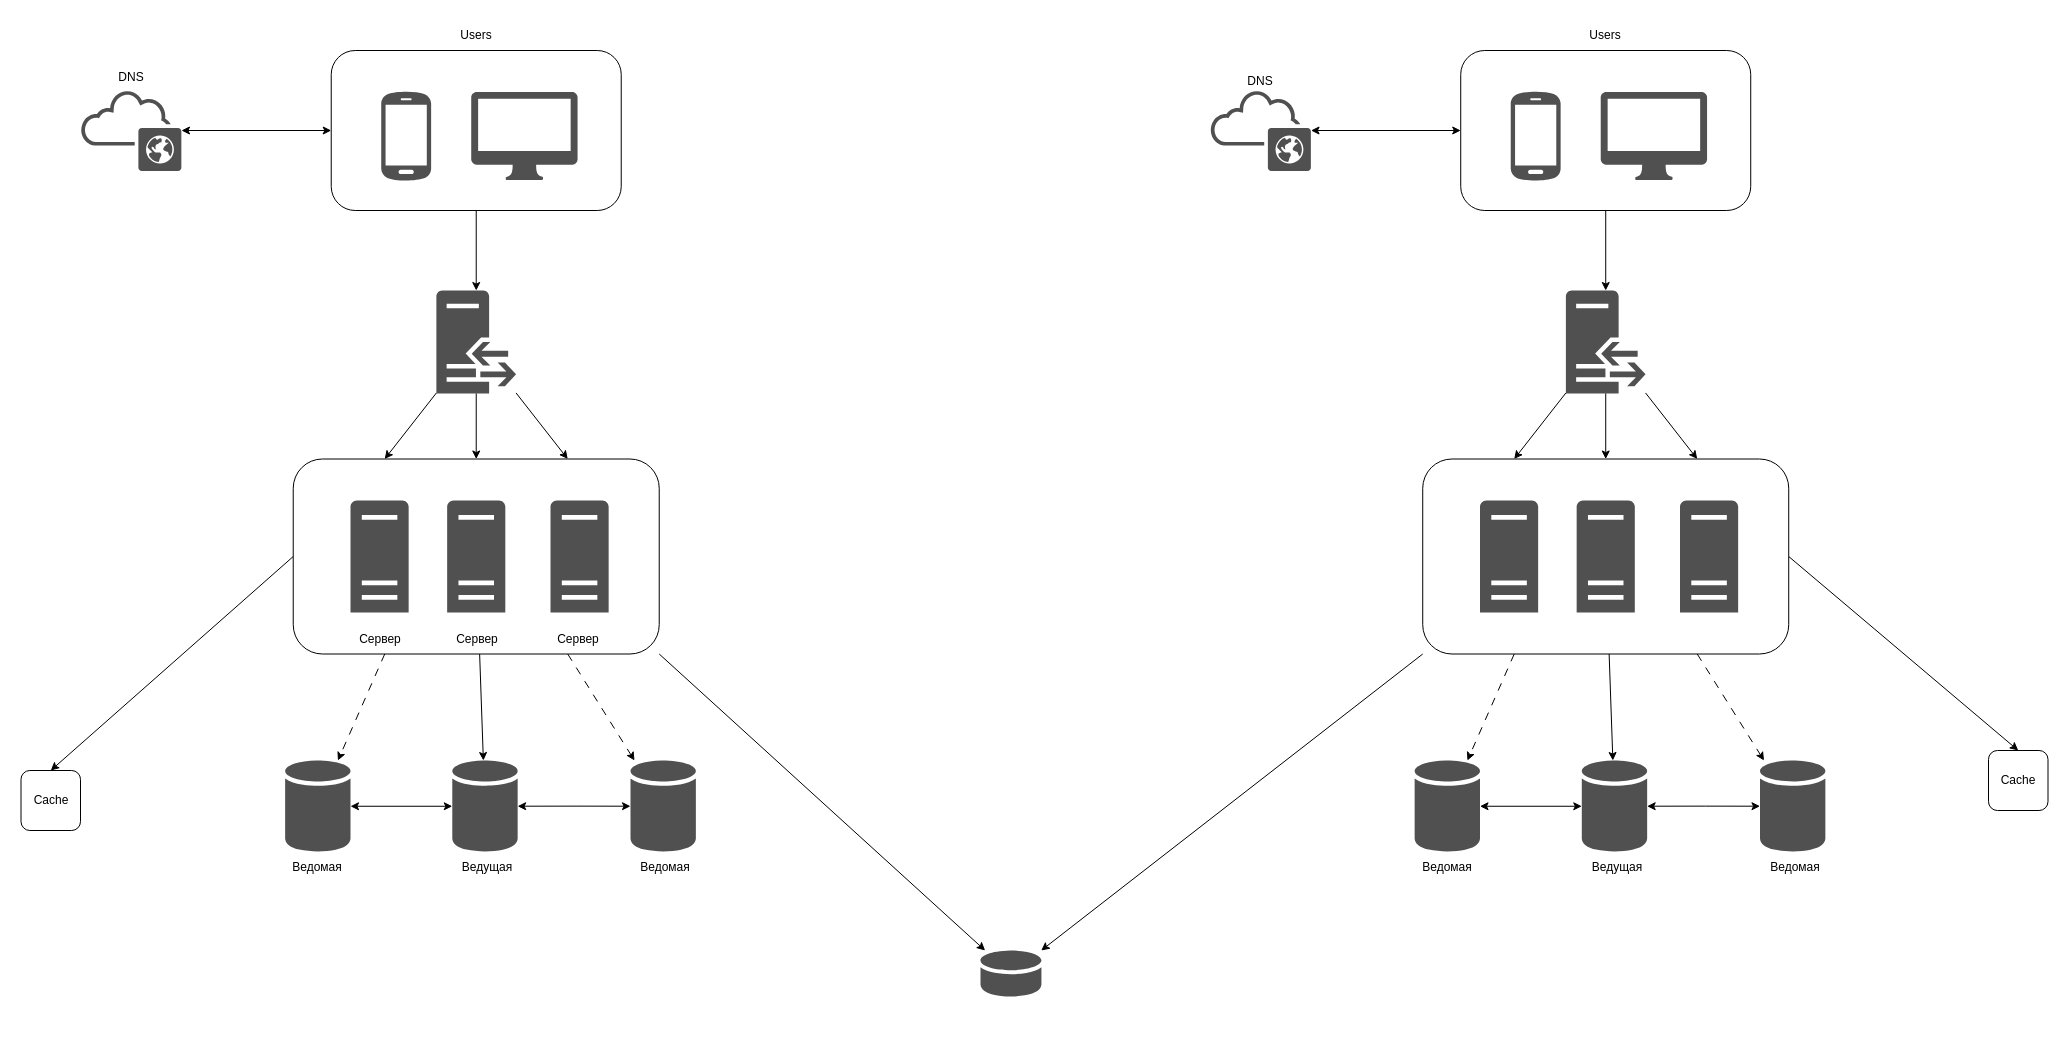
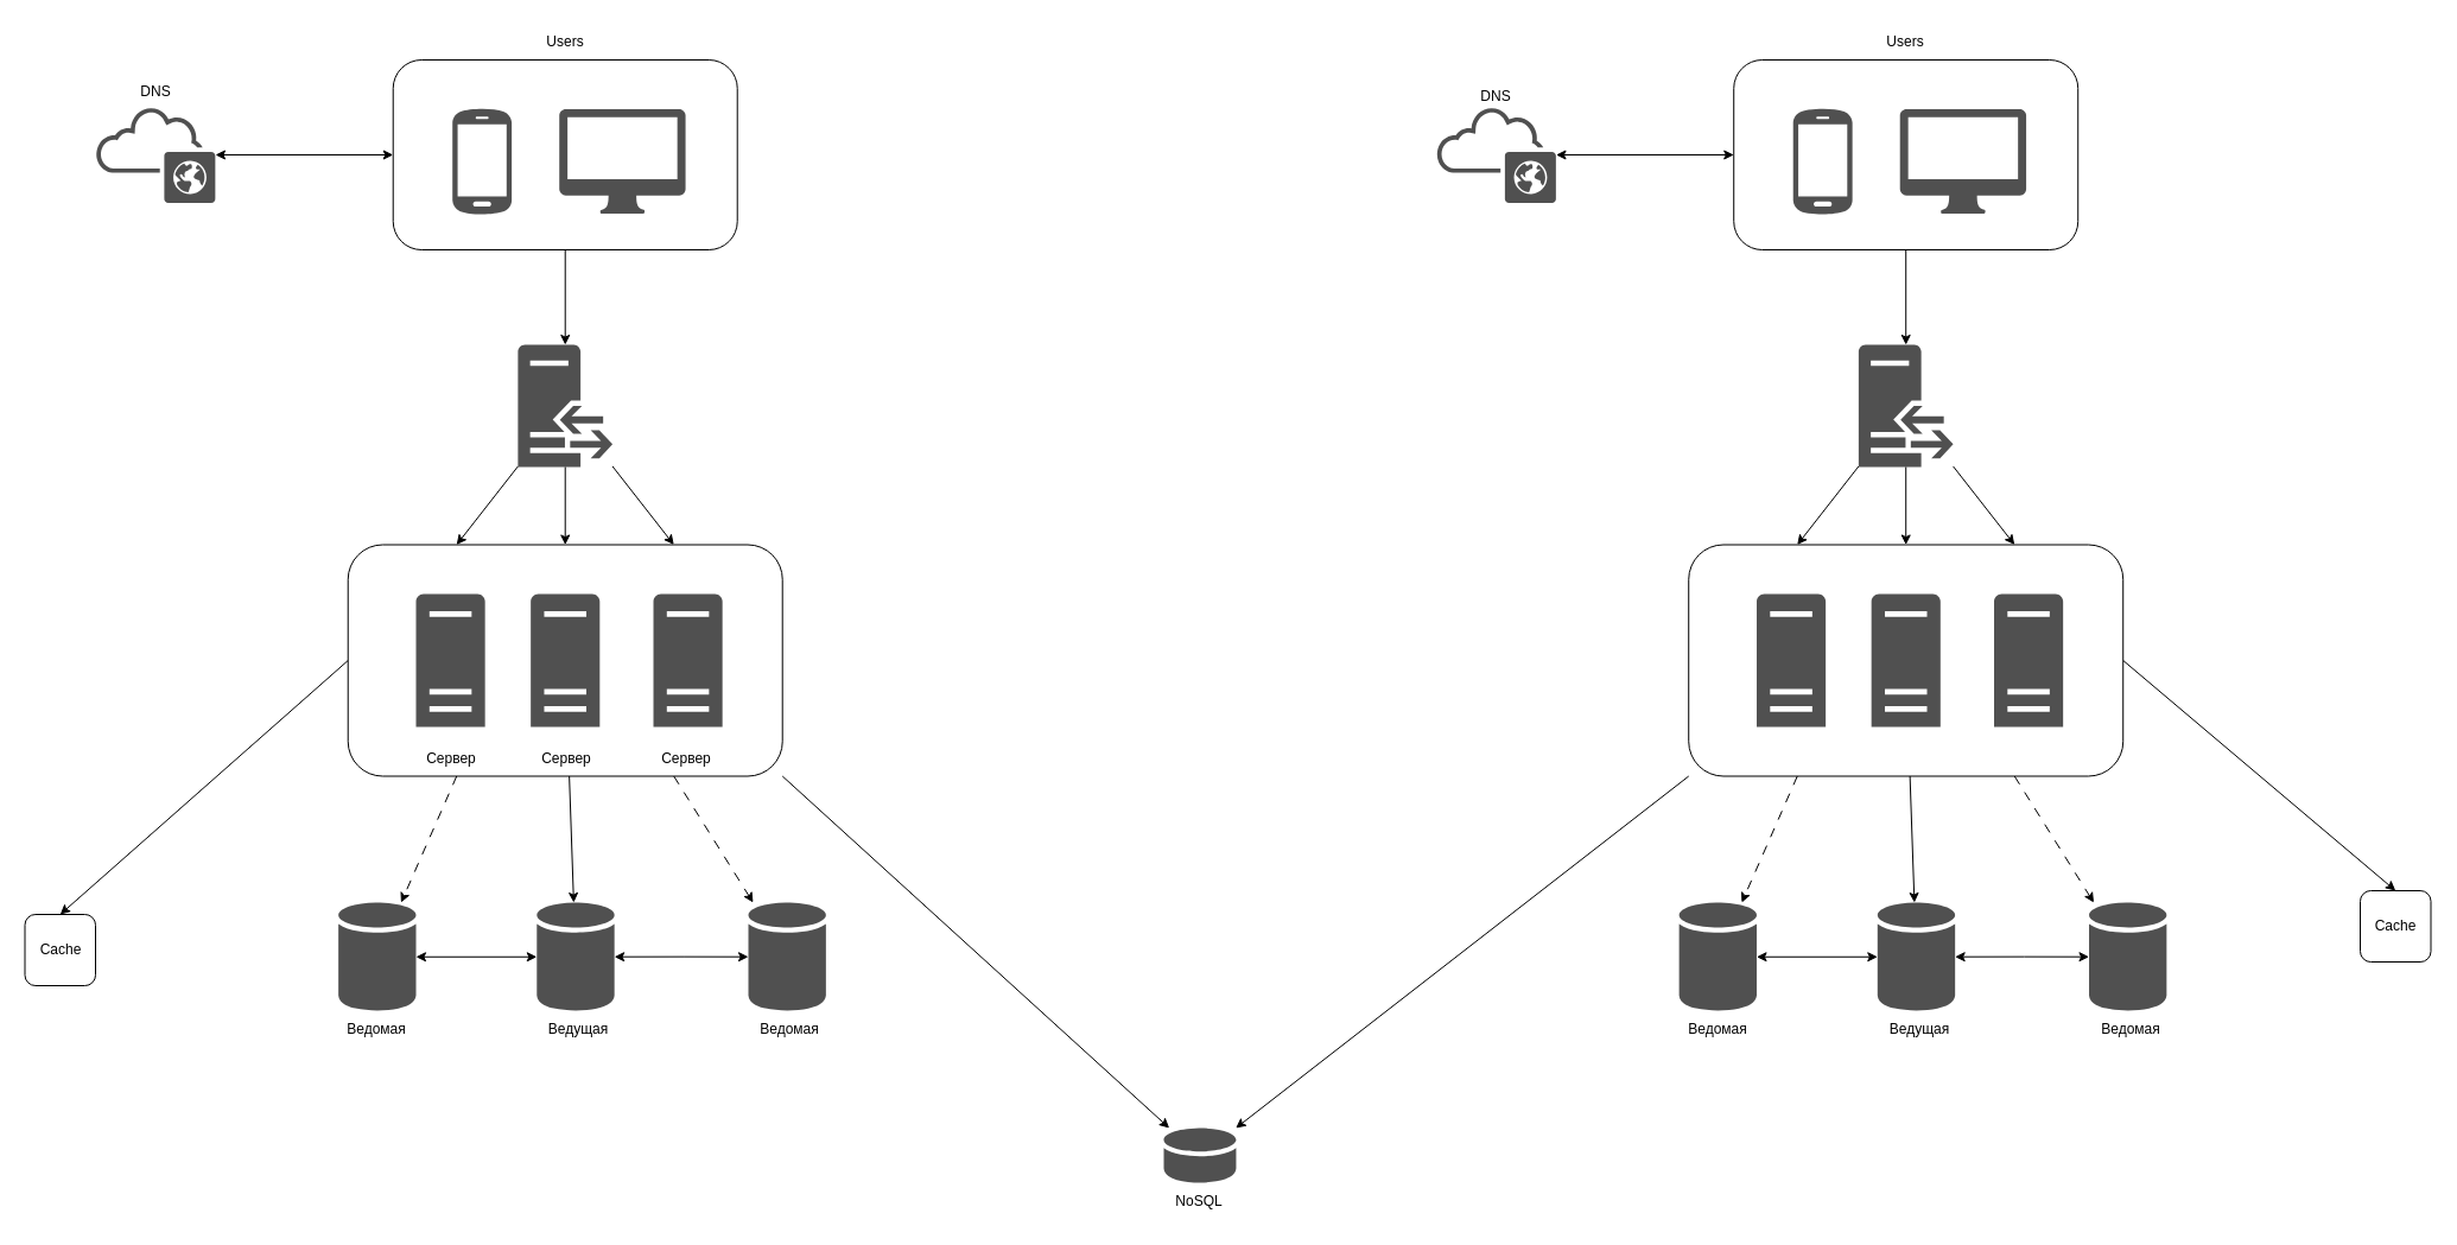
  <mxCell id="0" />
  <mxCell id="1" parent="0" />
  <mxCell id="2" style="rounded=0;orthogonalLoop=1;jettySize=auto;html=1;entryX=0.5;entryY=0;entryDx=0;entryDy=0;exitX=0;exitY=0.5;exitDx=0;exitDy=0;" edge="1" parent="1" source="6" target="33"><mxGeometry relative="1" as="geometry" /></mxCell>
  <mxCell id="3" style="rounded=0;orthogonalLoop=1;jettySize=auto;html=1;" edge="1" parent="1" source="6" target="24"><mxGeometry relative="1" as="geometry" /></mxCell>
  <mxCell id="4" style="rounded=0;orthogonalLoop=1;jettySize=auto;html=1;exitX=0.75;exitY=1;exitDx=0;exitDy=0;dashed=1;dashPattern=8 8;" edge="1" parent="1" source="6" target="23"><mxGeometry relative="1" as="geometry" /></mxCell>
  <mxCell id="5" style="rounded=0;orthogonalLoop=1;jettySize=auto;html=1;exitX=0.25;exitY=1;exitDx=0;exitDy=0;dashed=1;dashPattern=8 8;" edge="1" parent="1" source="6" target="22"><mxGeometry relative="1" as="geometry" /></mxCell>
  <mxCell id="6" value="" style="rounded=1;whiteSpace=wrap;html=1;" vertex="1" parent="1"><mxGeometry x="292.73" y="458.5" width="366" height="195" as="geometry" /></mxCell>
  <mxCell id="7" value="" style="sketch=0;pointerEvents=1;shadow=0;dashed=0;html=1;strokeColor=none;fillColor=#505050;labelPosition=center;verticalLabelPosition=bottom;outlineConnect=0;verticalAlign=top;align=center;shape=mxgraph.office.clouds.public_cloud;" vertex="1" parent="1"><mxGeometry x="80" y="89.5" width="101" height="81" as="geometry" /></mxCell>
  <mxCell id="8" value="" style="rounded=1;whiteSpace=wrap;html=1;" vertex="1" parent="1"><mxGeometry x="330.73" y="50" width="290" height="160" as="geometry" /></mxCell>
  <mxCell id="9" value="" style="sketch=0;pointerEvents=1;shadow=0;dashed=0;html=1;strokeColor=none;fillColor=#505050;labelPosition=center;verticalLabelPosition=bottom;verticalAlign=top;outlineConnect=0;align=center;shape=mxgraph.office.devices.cell_phone_android_proportional;" vertex="1" parent="1"><mxGeometry x="380.73" y="90" width="49.9" height="91" as="geometry" /></mxCell>
  <mxCell id="10" value="" style="sketch=0;pointerEvents=1;shadow=0;dashed=0;html=1;strokeColor=none;fillColor=#505050;labelPosition=center;verticalLabelPosition=bottom;verticalAlign=top;outlineConnect=0;align=center;shape=mxgraph.office.devices.mac_client;" vertex="1" parent="1"><mxGeometry x="470.73" y="91.5" width="106.34" height="88" as="geometry" /></mxCell>
  <mxCell id="11" value="" style="endArrow=classic;html=1;rounded=0;startArrow=classic;startFill=1;exitX=0;exitY=0.5;exitDx=0;exitDy=0;" edge="1" parent="1" source="8" target="7"><mxGeometry width="50" height="50" relative="1" as="geometry"><mxPoint x="330" y="140" as="sourcePoint" /><mxPoint x="190" y="130" as="targetPoint" /></mxGeometry></mxCell>
  <mxCell id="12" value="DNS" style="text;html=1;strokeColor=none;fillColor=none;align=center;verticalAlign=middle;whiteSpace=wrap;rounded=0;" vertex="1" parent="1"><mxGeometry x="100.5" y="61.5" width="60" height="30" as="geometry" /></mxCell>
  <mxCell id="13" value="Users" style="text;html=1;strokeColor=none;fillColor=none;align=center;verticalAlign=middle;whiteSpace=wrap;rounded=0;" vertex="1" parent="1"><mxGeometry x="445.73" y="20" width="60" height="30" as="geometry" /></mxCell>
  <mxCell id="14" value="" style="sketch=0;pointerEvents=1;shadow=0;dashed=0;html=1;strokeColor=none;fillColor=#505050;labelPosition=center;verticalLabelPosition=bottom;verticalAlign=top;outlineConnect=0;align=center;shape=mxgraph.office.servers.reverse_proxy;" vertex="1" parent="1"><mxGeometry x="435.89" y="290" width="79.68" height="103" as="geometry" /></mxCell>
  <mxCell id="15" value="" style="sketch=0;pointerEvents=1;shadow=0;dashed=0;html=1;strokeColor=none;fillColor=#505050;labelPosition=center;verticalLabelPosition=bottom;verticalAlign=top;outlineConnect=0;align=center;shape=mxgraph.office.servers.server_generic;" vertex="1" parent="1"><mxGeometry x="350" y="500" width="58.15" height="112" as="geometry" /></mxCell>
  <mxCell id="16" value="" style="sketch=0;pointerEvents=1;shadow=0;dashed=0;html=1;strokeColor=none;fillColor=#505050;labelPosition=center;verticalLabelPosition=bottom;verticalAlign=top;outlineConnect=0;align=center;shape=mxgraph.office.servers.server_generic;" vertex="1" parent="1"><mxGeometry x="446.66" y="500" width="58.15" height="112" as="geometry" /></mxCell>
  <mxCell id="17" value="" style="sketch=0;pointerEvents=1;shadow=0;dashed=0;html=1;strokeColor=none;fillColor=#505050;labelPosition=center;verticalLabelPosition=bottom;verticalAlign=top;outlineConnect=0;align=center;shape=mxgraph.office.servers.server_generic;" vertex="1" parent="1"><mxGeometry x="550" y="500" width="58.15" height="112" as="geometry" /></mxCell>
  <mxCell id="18" value="" style="endArrow=classic;html=1;rounded=0;entryX=0.75;entryY=0;entryDx=0;entryDy=0;" edge="1" parent="1" source="14" target="6"><mxGeometry width="50" height="50" relative="1" as="geometry"><mxPoint x="490" y="560" as="sourcePoint" /><mxPoint x="540" y="510" as="targetPoint" /></mxGeometry></mxCell>
  <mxCell id="19" value="" style="endArrow=classic;html=1;rounded=0;entryX=0.5;entryY=0;entryDx=0;entryDy=0;" edge="1" parent="1" source="14" target="6"><mxGeometry width="50" height="50" relative="1" as="geometry"><mxPoint x="480" y="413" as="sourcePoint" /><mxPoint x="521" y="463" as="targetPoint" /></mxGeometry></mxCell>
  <mxCell id="20" value="" style="endArrow=classic;html=1;rounded=0;entryX=0.25;entryY=0;entryDx=0;entryDy=0;" edge="1" parent="1" source="14" target="6"><mxGeometry width="50" height="50" relative="1" as="geometry"><mxPoint x="447" y="413" as="sourcePoint" /><mxPoint x="487.66" y="463" as="targetPoint" /></mxGeometry></mxCell>
  <mxCell id="21" value="" style="endArrow=classic;html=1;rounded=0;exitX=0.5;exitY=1;exitDx=0;exitDy=0;" edge="1" parent="1" source="8" target="14"><mxGeometry width="50" height="50" relative="1" as="geometry"><mxPoint x="490" y="330" as="sourcePoint" /><mxPoint x="540" y="280" as="targetPoint" /></mxGeometry></mxCell>
  <mxCell id="22" value="" style="sketch=0;shadow=0;dashed=0;html=1;strokeColor=none;fillColor=#505050;labelPosition=center;verticalLabelPosition=bottom;verticalAlign=top;outlineConnect=0;align=center;shape=mxgraph.office.databases.database;" vertex="1" parent="1"><mxGeometry x="284.64" y="760" width="65.36" height="91.5" as="geometry" /></mxCell>
  <mxCell id="23" value="" style="sketch=0;shadow=0;dashed=0;html=1;strokeColor=none;fillColor=#505050;labelPosition=center;verticalLabelPosition=bottom;verticalAlign=top;outlineConnect=0;align=center;shape=mxgraph.office.databases.database;" vertex="1" parent="1"><mxGeometry x="630" y="760" width="65.36" height="91.5" as="geometry" /></mxCell>
  <mxCell id="24" value="" style="sketch=0;shadow=0;dashed=0;html=1;strokeColor=none;fillColor=#505050;labelPosition=center;verticalLabelPosition=bottom;verticalAlign=top;outlineConnect=0;align=center;shape=mxgraph.office.databases.database;" vertex="1" parent="1"><mxGeometry x="451.79" y="760" width="65.36" height="91.5" as="geometry" /></mxCell>
  <mxCell id="25" value="" style="endArrow=classic;startArrow=classic;html=1;rounded=0;" edge="1" parent="1" source="22" target="24"><mxGeometry width="50" height="50" relative="1" as="geometry"><mxPoint x="350" y="810" as="sourcePoint" /><mxPoint x="450" y="810" as="targetPoint" /></mxGeometry></mxCell>
  <mxCell id="26" value="" style="endArrow=classic;startArrow=classic;html=1;rounded=0;" edge="1" parent="1" source="24" target="23"><mxGeometry width="50" height="50" relative="1" as="geometry"><mxPoint x="520" y="806" as="sourcePoint" /><mxPoint x="617.57" y="805.64" as="targetPoint" /><Array as="points"><mxPoint x="575.57" y="805.64" /></Array></mxGeometry></mxCell>
  <mxCell id="27" value="Ведущая" style="text;html=1;strokeColor=none;fillColor=none;align=center;verticalAlign=middle;whiteSpace=wrap;rounded=0;" vertex="1" parent="1"><mxGeometry x="457.15" y="851.5" width="60" height="30" as="geometry" /></mxCell>
  <mxCell id="28" value="Ведомая" style="text;html=1;strokeColor=none;fillColor=none;align=center;verticalAlign=middle;whiteSpace=wrap;rounded=0;" vertex="1" parent="1"><mxGeometry x="635.36" y="851.5" width="60" height="30" as="geometry" /></mxCell>
  <mxCell id="29" value="Ведомая" style="text;html=1;strokeColor=none;fillColor=none;align=center;verticalAlign=middle;whiteSpace=wrap;rounded=0;" vertex="1" parent="1"><mxGeometry x="287.32" y="851.5" width="60" height="30" as="geometry" /></mxCell>
  <mxCell id="30" value="" style="endArrow=classic;html=1;rounded=0;exitX=1;exitY=1;exitDx=0;exitDy=0;" edge="1" parent="1" source="6" target="31"><mxGeometry width="50" height="50" relative="1" as="geometry"><mxPoint x="659" y="556" as="sourcePoint" /><mxPoint x="160" y="760" as="targetPoint" /></mxGeometry></mxCell>
  <mxCell id="31" value="" style="sketch=0;shadow=0;dashed=0;html=1;strokeColor=none;fillColor=#505050;labelPosition=center;verticalLabelPosition=bottom;verticalAlign=top;outlineConnect=0;align=center;shape=mxgraph.office.databases.database_mini_1;" vertex="1" parent="1"><mxGeometry x="980" y="950" width="60.93" height="47" as="geometry" /></mxCell>
+ <mxCell id="32" value="NoSQL" style="text;html=1;strokeColor=none;fillColor=none;align=center;verticalAlign=middle;whiteSpace=wrap;rounded=0;" vertex="1" parent="1"><mxGeometry x="980" y="997" width="60" height="30" as="geometry" /></mxCell>
  <mxCell id="33" value="Cache" style="rounded=1;whiteSpace=wrap;html=1;" vertex="1" parent="1"><mxGeometry x="20.5" y="770" width="59.5" height="60" as="geometry" /></mxCell>
  <mxCell id="34" style="rounded=0;orthogonalLoop=1;jettySize=auto;html=1;entryX=0.5;entryY=0;entryDx=0;entryDy=0;exitX=1;exitY=0.5;exitDx=0;exitDy=0;" edge="1" parent="1" source="39" target="63"><mxGeometry relative="1" as="geometry" /></mxCell>
  <mxCell id="35" style="rounded=0;orthogonalLoop=1;jettySize=auto;html=1;" edge="1" parent="1" source="39" target="57"><mxGeometry relative="1" as="geometry" /></mxCell>
  <mxCell id="36" style="rounded=0;orthogonalLoop=1;jettySize=auto;html=1;exitX=0.75;exitY=1;exitDx=0;exitDy=0;dashed=1;dashPattern=8 8;" edge="1" parent="1" source="39" target="56"><mxGeometry relative="1" as="geometry" /></mxCell>
  <mxCell id="37" style="rounded=0;orthogonalLoop=1;jettySize=auto;html=1;exitX=0.25;exitY=1;exitDx=0;exitDy=0;dashed=1;dashPattern=8 8;" edge="1" parent="1" source="39" target="55"><mxGeometry relative="1" as="geometry" /></mxCell>
  <mxCell id="38" style="rounded=0;orthogonalLoop=1;jettySize=auto;html=1;exitX=0;exitY=1;exitDx=0;exitDy=0;" edge="1" parent="1" source="39" target="31"><mxGeometry relative="1" as="geometry" /></mxCell>
  <mxCell id="39" value="" style="rounded=1;whiteSpace=wrap;html=1;" vertex="1" parent="1"><mxGeometry x="1422.23" y="458.5" width="366" height="195" as="geometry" /></mxCell>
  <mxCell id="40" value="" style="sketch=0;pointerEvents=1;shadow=0;dashed=0;html=1;strokeColor=none;fillColor=#505050;labelPosition=center;verticalLabelPosition=bottom;outlineConnect=0;verticalAlign=top;align=center;shape=mxgraph.office.clouds.public_cloud;" vertex="1" parent="1"><mxGeometry x="1209.5" y="89.5" width="101" height="81" as="geometry" /></mxCell>
  <mxCell id="41" value="" style="rounded=1;whiteSpace=wrap;html=1;" vertex="1" parent="1"><mxGeometry x="1460.23" y="50" width="290" height="160" as="geometry" /></mxCell>
  <mxCell id="42" value="" style="sketch=0;pointerEvents=1;shadow=0;dashed=0;html=1;strokeColor=none;fillColor=#505050;labelPosition=center;verticalLabelPosition=bottom;verticalAlign=top;outlineConnect=0;align=center;shape=mxgraph.office.devices.cell_phone_android_proportional;" vertex="1" parent="1"><mxGeometry x="1510.23" y="90" width="49.9" height="91" as="geometry" /></mxCell>
  <mxCell id="43" value="" style="sketch=0;pointerEvents=1;shadow=0;dashed=0;html=1;strokeColor=none;fillColor=#505050;labelPosition=center;verticalLabelPosition=bottom;verticalAlign=top;outlineConnect=0;align=center;shape=mxgraph.office.devices.mac_client;" vertex="1" parent="1"><mxGeometry x="1600.23" y="91.5" width="106.34" height="88" as="geometry" /></mxCell>
  <mxCell id="44" value="" style="endArrow=classic;html=1;rounded=0;startArrow=classic;startFill=1;exitX=0;exitY=0.5;exitDx=0;exitDy=0;" edge="1" parent="1" source="41" target="40"><mxGeometry width="50" height="50" relative="1" as="geometry"><mxPoint x="1459.5" y="140" as="sourcePoint" /><mxPoint x="1319.5" y="130" as="targetPoint" /></mxGeometry></mxCell>
  <mxCell id="45" value="DNS" style="text;html=1;strokeColor=none;fillColor=none;align=center;verticalAlign=middle;whiteSpace=wrap;rounded=0;" vertex="1" parent="1"><mxGeometry x="1230" y="61.5" width="60" height="38.5" as="geometry" /></mxCell>
  <mxCell id="46" value="Users" style="text;html=1;strokeColor=none;fillColor=none;align=center;verticalAlign=middle;whiteSpace=wrap;rounded=0;" vertex="1" parent="1"><mxGeometry x="1575.23" y="20" width="60" height="30" as="geometry" /></mxCell>
  <mxCell id="47" value="" style="sketch=0;pointerEvents=1;shadow=0;dashed=0;html=1;strokeColor=none;fillColor=#505050;labelPosition=center;verticalLabelPosition=bottom;verticalAlign=top;outlineConnect=0;align=center;shape=mxgraph.office.servers.reverse_proxy;" vertex="1" parent="1"><mxGeometry x="1565.39" y="290" width="79.68" height="103" as="geometry" /></mxCell>
  <mxCell id="48" value="" style="sketch=0;pointerEvents=1;shadow=0;dashed=0;html=1;strokeColor=none;fillColor=#505050;labelPosition=center;verticalLabelPosition=bottom;verticalAlign=top;outlineConnect=0;align=center;shape=mxgraph.office.servers.server_generic;" vertex="1" parent="1"><mxGeometry x="1479.5" y="500" width="58.15" height="112" as="geometry" /></mxCell>
  <mxCell id="49" value="" style="sketch=0;pointerEvents=1;shadow=0;dashed=0;html=1;strokeColor=none;fillColor=#505050;labelPosition=center;verticalLabelPosition=bottom;verticalAlign=top;outlineConnect=0;align=center;shape=mxgraph.office.servers.server_generic;" vertex="1" parent="1"><mxGeometry x="1576.16" y="500" width="58.15" height="112" as="geometry" /></mxCell>
  <mxCell id="50" value="" style="sketch=0;pointerEvents=1;shadow=0;dashed=0;html=1;strokeColor=none;fillColor=#505050;labelPosition=center;verticalLabelPosition=bottom;verticalAlign=top;outlineConnect=0;align=center;shape=mxgraph.office.servers.server_generic;" vertex="1" parent="1"><mxGeometry x="1679.5" y="500" width="58.15" height="112" as="geometry" /></mxCell>
  <mxCell id="51" value="" style="endArrow=classic;html=1;rounded=0;entryX=0.75;entryY=0;entryDx=0;entryDy=0;" edge="1" parent="1" source="47" target="39"><mxGeometry width="50" height="50" relative="1" as="geometry"><mxPoint x="1619.5" y="560" as="sourcePoint" /><mxPoint x="1669.5" y="510" as="targetPoint" /></mxGeometry></mxCell>
  <mxCell id="52" value="" style="endArrow=classic;html=1;rounded=0;entryX=0.5;entryY=0;entryDx=0;entryDy=0;" edge="1" parent="1" source="47" target="39"><mxGeometry width="50" height="50" relative="1" as="geometry"><mxPoint x="1609.5" y="413" as="sourcePoint" /><mxPoint x="1650.5" y="463" as="targetPoint" /></mxGeometry></mxCell>
  <mxCell id="53" value="" style="endArrow=classic;html=1;rounded=0;entryX=0.25;entryY=0;entryDx=0;entryDy=0;" edge="1" parent="1" source="47" target="39"><mxGeometry width="50" height="50" relative="1" as="geometry"><mxPoint x="1576.5" y="413" as="sourcePoint" /><mxPoint x="1617.16" y="463" as="targetPoint" /></mxGeometry></mxCell>
  <mxCell id="54" value="" style="endArrow=classic;html=1;rounded=0;exitX=0.5;exitY=1;exitDx=0;exitDy=0;" edge="1" parent="1" source="41" target="47"><mxGeometry width="50" height="50" relative="1" as="geometry"><mxPoint x="1619.5" y="330" as="sourcePoint" /><mxPoint x="1669.5" y="280" as="targetPoint" /></mxGeometry></mxCell>
  <mxCell id="55" value="" style="sketch=0;shadow=0;dashed=0;html=1;strokeColor=none;fillColor=#505050;labelPosition=center;verticalLabelPosition=bottom;verticalAlign=top;outlineConnect=0;align=center;shape=mxgraph.office.databases.database;" vertex="1" parent="1"><mxGeometry x="1414.14" y="760" width="65.36" height="91.5" as="geometry" /></mxCell>
  <mxCell id="56" value="" style="sketch=0;shadow=0;dashed=0;html=1;strokeColor=none;fillColor=#505050;labelPosition=center;verticalLabelPosition=bottom;verticalAlign=top;outlineConnect=0;align=center;shape=mxgraph.office.databases.database;" vertex="1" parent="1"><mxGeometry x="1759.5" y="760" width="65.36" height="91.5" as="geometry" /></mxCell>
  <mxCell id="57" value="" style="sketch=0;shadow=0;dashed=0;html=1;strokeColor=none;fillColor=#505050;labelPosition=center;verticalLabelPosition=bottom;verticalAlign=top;outlineConnect=0;align=center;shape=mxgraph.office.databases.database;" vertex="1" parent="1"><mxGeometry x="1581.29" y="760" width="65.36" height="91.5" as="geometry" /></mxCell>
  <mxCell id="58" value="" style="endArrow=classic;startArrow=classic;html=1;rounded=0;" edge="1" parent="1" source="55" target="57"><mxGeometry width="50" height="50" relative="1" as="geometry"><mxPoint x="1479.5" y="810" as="sourcePoint" /><mxPoint x="1579.5" y="810" as="targetPoint" /></mxGeometry></mxCell>
  <mxCell id="59" value="" style="endArrow=classic;startArrow=classic;html=1;rounded=0;" edge="1" parent="1" source="57" target="56"><mxGeometry width="50" height="50" relative="1" as="geometry"><mxPoint x="1649.5" y="806" as="sourcePoint" /><mxPoint x="1747.07" y="805.64" as="targetPoint" /><Array as="points"><mxPoint x="1705.07" y="805.64" /></Array></mxGeometry></mxCell>
  <mxCell id="60" value="Ведущая" style="text;html=1;strokeColor=none;fillColor=none;align=center;verticalAlign=middle;whiteSpace=wrap;rounded=0;" vertex="1" parent="1"><mxGeometry x="1586.65" y="851.5" width="60" height="30" as="geometry" /></mxCell>
  <mxCell id="61" value="Ведомая" style="text;html=1;strokeColor=none;fillColor=none;align=center;verticalAlign=middle;whiteSpace=wrap;rounded=0;" vertex="1" parent="1"><mxGeometry x="1764.86" y="851.5" width="60" height="30" as="geometry" /></mxCell>
  <mxCell id="62" value="Ведомая" style="text;html=1;strokeColor=none;fillColor=none;align=center;verticalAlign=middle;whiteSpace=wrap;rounded=0;" vertex="1" parent="1"><mxGeometry x="1416.82" y="851.5" width="60" height="30" as="geometry" /></mxCell>
  <mxCell id="63" value="Cache" style="rounded=1;whiteSpace=wrap;html=1;" vertex="1" parent="1"><mxGeometry x="1988" y="750" width="59.5" height="60" as="geometry" /></mxCell>
  <mxCell id="64" value="Сервер" style="text;html=1;strokeColor=none;fillColor=none;align=center;verticalAlign=middle;whiteSpace=wrap;rounded=0;" vertex="1" parent="1"><mxGeometry x="446.66" y="623.5" width="60" height="30" as="geometry" /></mxCell>
  <mxCell id="65" value="Сервер" style="text;html=1;strokeColor=none;fillColor=none;align=center;verticalAlign=middle;whiteSpace=wrap;rounded=0;" vertex="1" parent="1"><mxGeometry x="350" y="623.5" width="60" height="30" as="geometry" /></mxCell>
  <mxCell id="66" value="Сервер" style="text;html=1;strokeColor=none;fillColor=none;align=center;verticalAlign=middle;whiteSpace=wrap;rounded=0;" vertex="1" parent="1"><mxGeometry x="548.15" y="623.5" width="60" height="30" as="geometry" /></mxCell>
